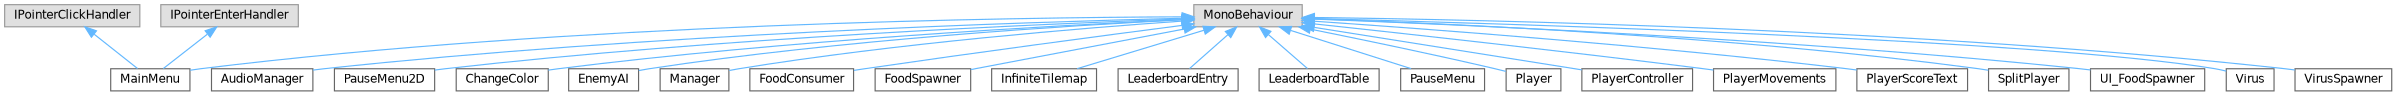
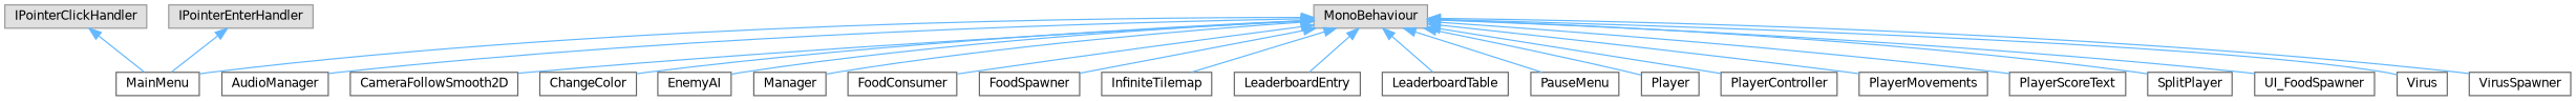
  digraph {
    rankdir=TB
    node [color=grey40 fillcolor=white fontname=Helvetica fontsize=10 shape=box style=filled]
    edge [color=steelblue1 dir=back fontname=Helvetica fontsize=10 labelfontname=Helvetica labelfontsize=10 style=solid]
    n1 [color=grey60 fillcolor="#E0E0E0" height=0.2 label=IPointerClickHandler width=0.4]
    n2 [height=0.2 label=MainMenu width=0.4]
    n3 [color=grey60 fillcolor="#E0E0E0" height=0.2 label=IPointerEnterHandler width=0.4]
    n4 [color=grey60 fillcolor="#E0E0E0" height=0.2 label=MonoBehaviour width=0.4]
    n5 [height=0.2 label=AudioManager width=0.4]
-   n6 [height=0.2 label=PauseMenu2D width=0.4]
+   n6 [height=0.2 label=CameraFollowSmooth2D width=0.4]
    n7 [height=0.2 label=ChangeColor width=0.4]
    n8 [height=0.2 label=EnemyAI width=0.4]
    n9 [height=0.2 label=Manager width=0.4]
    n10 [height=0.2 label=FoodConsumer width=0.4]
    n11 [height=0.2 label=FoodSpawner width=0.4]
    n12 [height=0.2 label=InfiniteTilemap width=0.4]
    n13 [height=0.2 label=LeaderboardEntry width=0.4]
    n14 [height=0.2 label=LeaderboardTable width=0.4]
    n15 [height=0.2 label=PauseMenu width=0.4]
    n16 [height=0.2 label=Player width=0.4]
    n17 [height=0.2 label=PlayerController width=0.4]
    n18 [height=0.2 label=PlayerMovements width=0.4]
    n19 [height=0.2 label=PlayerScoreText width=0.4]
    n20 [height=0.2 label=SplitPlayer width=0.4]
    n21 [height=0.2 label=UI_FoodSpawner width=0.4]
    n22 [height=0.2 label=Virus width=0.4]
    n23 [height=0.2 label=VirusSpawner width=0.4]
    n1 -> n2
    n3 -> n2
    n4 -> n2
    n4 -> n5
    n4 -> n6
    n4 -> n7
    n4 -> n8
    n4 -> n9
    n4 -> n10
    n4 -> n11
    n4 -> n12
    n4 -> n13
    n4 -> n14
    n4 -> n15
    n4 -> n16
    n4 -> n17
    n4 -> n18
    n4 -> n19
    n4 -> n20
    n4 -> n21
    n4 -> n22
    n4 -> n23
  }
